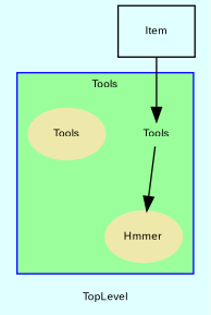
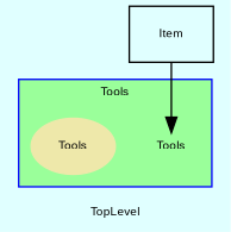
  digraph {
    bgcolor=lightcyan1
    compound=true
    fontname=Arial
    fontsize=8
    label=TopLevel
    node [color=black fontname=Arial fontsize=8 shape=ellipse]
    Tools [height=0.01 shape=plaintext width=0.01]
-   n2 [color=palegoldenrod fontcolor=black label=Hmmer style=filled]
    n3 [color=palegoldenrod fontcolor=black label=Tools style=filled]
    n4 [label=Item shape=box]
    subgraph cluster_1 {
      color=blue
      fillcolor=palegreen1
      label=Tools
      style=filled
      Tools
-     n2
      n3
    }
-   Tools -> n2
    n4 -> Tools
  }
